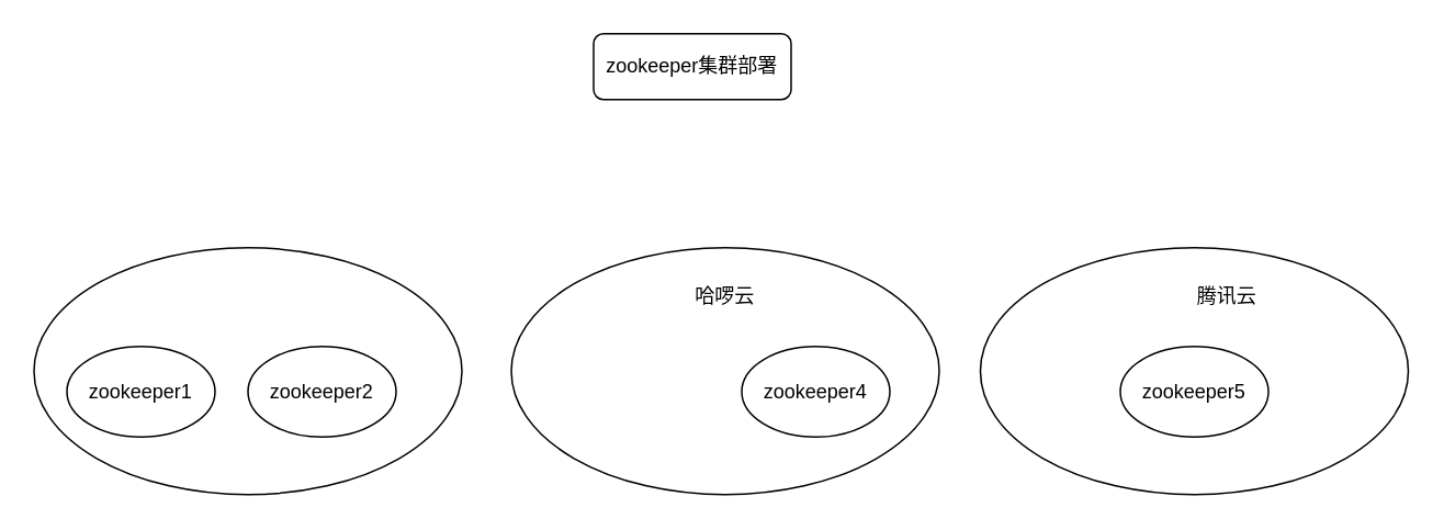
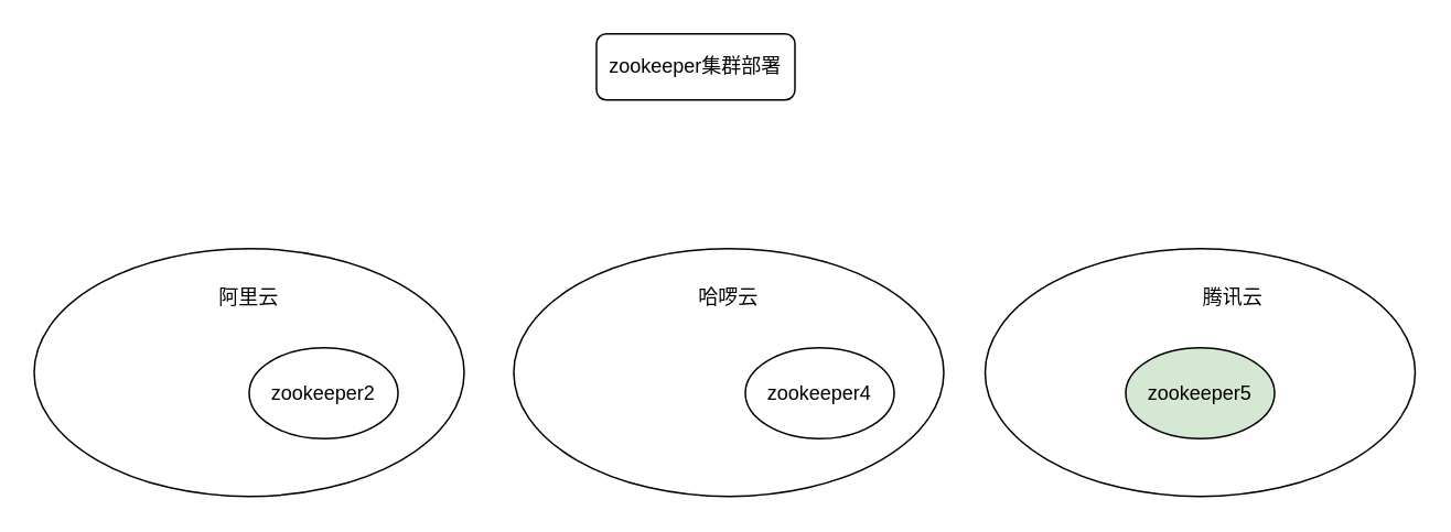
  <mxCell id="0" />
  <mxCell id="1" parent="0" />
  <mxCell id="2" value="" style="ellipse;whiteSpace=wrap;html=1;" vertex="1" parent="1"><mxGeometry x="20" y="150" width="260" height="150" as="geometry" /></mxCell>
- <mxCell id="3" value="zookeeper1" style="ellipse;whiteSpace=wrap;html=1;" vertex="1" parent="1"><mxGeometry x="40" y="210" width="90" height="55" as="geometry" /></mxCell>
  <mxCell id="4" value="zookeeper2" style="ellipse;whiteSpace=wrap;html=1;" vertex="1" parent="1"><mxGeometry x="150" y="210" width="90" height="55" as="geometry" /></mxCell>
+ <mxCell id="5" value="阿里云" style="text;html=1;strokeColor=none;fillColor=none;align=center;verticalAlign=middle;whiteSpace=wrap;rounded=0;" vertex="1" parent="1"><mxGeometry x="130" y="170" width="40" height="20" as="geometry" /></mxCell>
  <mxCell id="6" value="" style="ellipse;whiteSpace=wrap;html=1;" vertex="1" parent="1"><mxGeometry x="310" y="150" width="260" height="150" as="geometry" /></mxCell>
  <mxCell id="7" value="zookeeper4" style="ellipse;whiteSpace=wrap;html=1;" vertex="1" parent="1"><mxGeometry x="450" y="210" width="90" height="55" as="geometry" /></mxCell>
  <mxCell id="8" value="哈啰云" style="text;html=1;strokeColor=none;fillColor=none;align=center;verticalAlign=middle;whiteSpace=wrap;rounded=0;" vertex="1" parent="1"><mxGeometry x="420" y="170" width="40" height="20" as="geometry" /></mxCell>
  <mxCell id="9" value="" style="ellipse;whiteSpace=wrap;html=1;" vertex="1" parent="1"><mxGeometry x="595" y="150" width="260" height="150" as="geometry" /></mxCell>
- <mxCell id="10" value="zookeeper5" style="ellipse;whiteSpace=wrap;html=1;" vertex="1" parent="1"><mxGeometry x="680" y="210" width="90" height="55" as="geometry" /></mxCell>
+ <mxCell id="10" value="zookeeper5" style="ellipse;whiteSpace=wrap;html=1;fillColor=#d5e8d4;" vertex="1" parent="1"><mxGeometry x="680" y="210" width="90" height="55" as="geometry" /></mxCell>
  <mxCell id="11" value="腾讯云" style="text;html=1;strokeColor=none;fillColor=none;align=center;verticalAlign=middle;whiteSpace=wrap;rounded=0;" vertex="1" parent="1"><mxGeometry x="725" y="170" width="40" height="20" as="geometry" /></mxCell>
  <mxCell id="12" value="zookeeper集群部署" style="rounded=1;whiteSpace=wrap;html=1;" vertex="1" parent="1"><mxGeometry x="360" y="20" width="120" height="40" as="geometry" /></mxCell>
